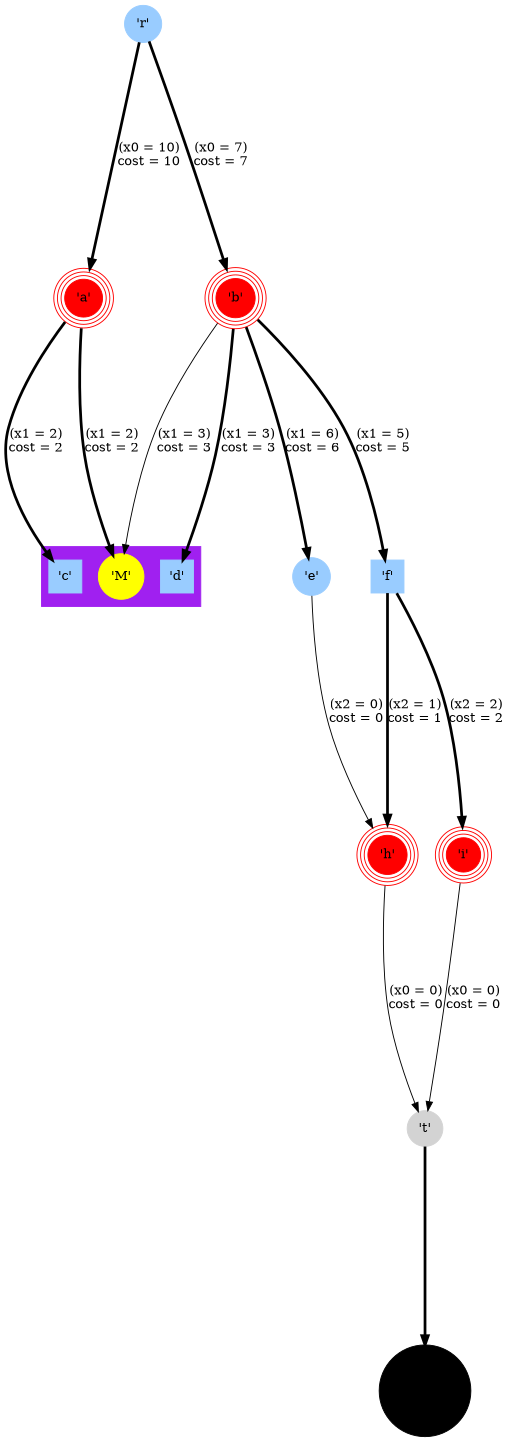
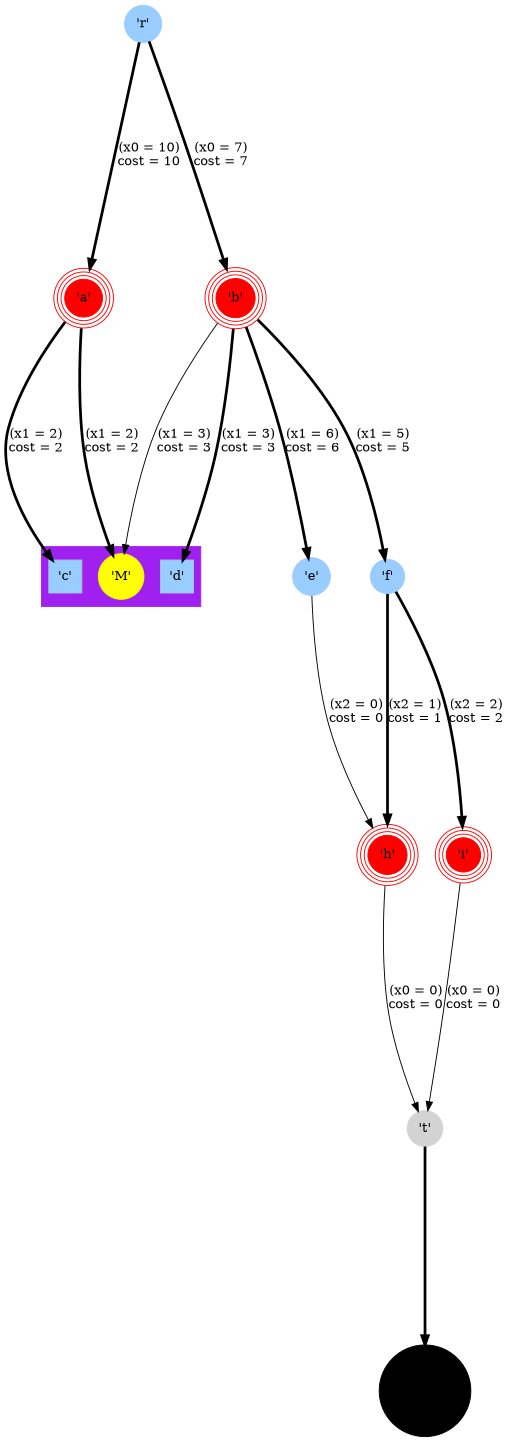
  digraph {
    ranksep=3
    node [color="#99ccff" group=1 peripheries=1 shape=circle style=filled]
    edge [penwidth=3]
    n1 [label="'c'" shape=square]
    n2 [label="'d'" shape=square]
    n3 [color=yellow label="'M'"]
    n4 [group=root label="'r'"]
    n5 [color=red group=0 label="'a'" peripheries=4]
    n6 [color=red group=0 label="'b'" peripheries=4]
    n7 [label="'e'"]
-   n8 [label="'f'" shape=square]
+   n8 [label="'f'"]
    n9 [color=red group=2 label="'h'" peripheries=4]
    n10 [color=red group=2 label="'i'" peripheries=4]
    n11 [color=lightgray group=0 label="'t'"]
    terminal [color=black group=terminal peripheries=""]
    subgraph cluster_1 {
      color=purple
      style=filled
      n1
      n2
      n3
    }
    n4 -> n5 [label="(x0 = 10)\ncost = 10"]
    n4 -> n6 [label="(x0 = 7)\ncost = 7"]
    n5 -> n1 [label="(x1 = 2)\ncost = 2"]
    n5 -> n3 [label="(x1 = 2)\ncost = 2"]
    n6 -> n2 [label="(x1 = 3)\ncost = 3"]
    n6 -> n3 [label="(x1 = 3)\ncost = 3" penwidth=1]
    n6 -> n7 [label="(x1 = 6)\ncost = 6"]
    n6 -> n8 [label="(x1 = 5)\ncost = 5"]
    n7 -> n9 [label="(x2 = 0)\ncost = 0" penwidth=1]
    n8 -> n9 [label="(x2 = 1)\ncost = 1"]
    n8 -> n10 [label="(x2 = 2)\ncost = 2"]
    n9 -> n11 [label="(x0 = 0)\ncost = 0" penwidth=1]
    n10 -> n11 [label="(x0 = 0)\ncost = 0" penwidth=1]
    n11 -> terminal
  }
